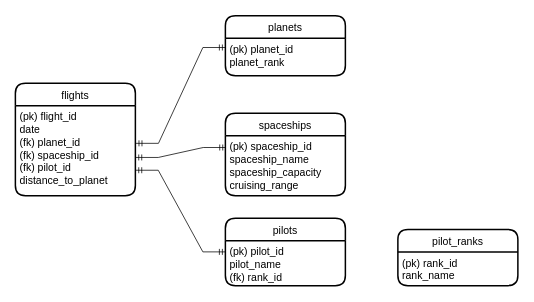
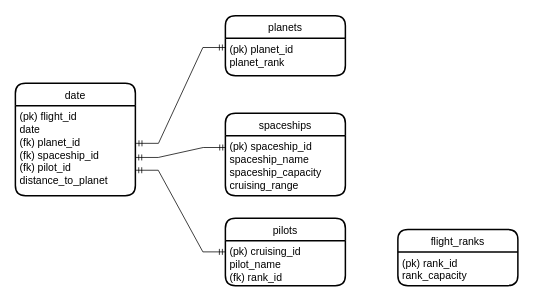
  <mxCell id="0" />
  <mxCell id="1" parent="0" />
- <mxCell id="2" value="flights" style="swimlane;childLayout=stackLayout;horizontal=1;startSize=30;horizontalStack=0;rounded=1;fontSize=14;fontStyle=0;strokeWidth=2;resizeParent=0;resizeLast=1;shadow=0;dashed=0;align=center;" parent="1" vertex="1"><mxGeometry x="20" y="110" width="160" height="150" as="geometry" /></mxCell>
+ <mxCell id="2" value="date" style="swimlane;childLayout=stackLayout;horizontal=1;startSize=30;horizontalStack=0;rounded=1;fontSize=14;fontStyle=0;strokeWidth=2;resizeParent=0;resizeLast=1;shadow=0;dashed=0;align=center;" parent="1" vertex="1"><mxGeometry x="20" y="110" width="160" height="150" as="geometry" /></mxCell>
  <mxCell id="3" value="(pk) flight_id&#10;date&#10;(fk) planet_id&#10;(fk) spaceship_id&#10;(fk) pilot_id&#10;distance_to_planet" style="align=left;strokeColor=none;fillColor=none;spacingLeft=4;fontSize=14;verticalAlign=top;resizable=0;rotatable=0;part=1;" parent="2" vertex="1"><mxGeometry y="30" width="160" height="120" as="geometry" /></mxCell>
  <mxCell id="4" value="spaceships" style="swimlane;childLayout=stackLayout;horizontal=1;startSize=30;horizontalStack=0;rounded=1;fontSize=14;fontStyle=0;strokeWidth=2;resizeParent=0;resizeLast=1;shadow=0;dashed=0;align=center;" parent="1" vertex="1"><mxGeometry x="300" y="150" width="160" height="110" as="geometry" /></mxCell>
  <mxCell id="5" value="(pk) spaceship_id&#10;spaceship_name&#10;spaceship_capacity&#10;cruising_range" style="align=left;strokeColor=none;fillColor=none;spacingLeft=4;fontSize=14;verticalAlign=top;resizable=0;rotatable=0;part=1;" parent="4" vertex="1"><mxGeometry y="30" width="160" height="80" as="geometry" /></mxCell>
  <mxCell id="6" value="pilots" style="swimlane;childLayout=stackLayout;horizontal=1;startSize=30;horizontalStack=0;rounded=1;fontSize=14;fontStyle=0;strokeWidth=2;resizeParent=0;resizeLast=1;shadow=0;dashed=0;align=center;" parent="1" vertex="1"><mxGeometry x="300" y="290" width="160" height="90" as="geometry" /></mxCell>
- <mxCell id="7" value="(pk) pilot_id&#10;pilot_name&#10;(fk) rank_id" style="align=left;strokeColor=none;fillColor=none;spacingLeft=4;fontSize=14;verticalAlign=top;resizable=0;rotatable=0;part=1;" parent="6" vertex="1"><mxGeometry y="30" width="160" height="60" as="geometry" /></mxCell>
+ <mxCell id="7" value="(pk) cruising_id&#10;pilot_name&#10;(fk) rank_id" style="align=left;strokeColor=none;fillColor=none;spacingLeft=4;fontSize=14;verticalAlign=top;resizable=0;rotatable=0;part=1;" parent="6" vertex="1"><mxGeometry y="30" width="160" height="60" as="geometry" /></mxCell>
  <mxCell id="8" value="planets" style="swimlane;childLayout=stackLayout;horizontal=1;startSize=30;horizontalStack=0;rounded=1;fontSize=14;fontStyle=0;strokeWidth=2;resizeParent=0;resizeLast=1;shadow=0;dashed=0;align=center;" parent="1" vertex="1"><mxGeometry x="300" y="20" width="160" height="80" as="geometry" /></mxCell>
  <mxCell id="9" value="(pk) planet_id&#10;planet_rank" style="align=left;strokeColor=none;fillColor=none;spacingLeft=4;fontSize=14;verticalAlign=top;resizable=0;rotatable=0;part=1;" parent="8" vertex="1"><mxGeometry y="30" width="160" height="50" as="geometry" /></mxCell>
- <mxCell id="10" value="pilot_ranks" style="swimlane;childLayout=stackLayout;horizontal=1;startSize=30;horizontalStack=0;rounded=1;fontSize=14;fontStyle=0;strokeWidth=2;resizeParent=0;resizeLast=1;shadow=0;dashed=0;align=center;" vertex="1" parent="1"><mxGeometry x="530" y="305" width="160" height="75" as="geometry" /></mxCell>
- <mxCell id="11" value="(pk) rank_id&#10;rank_name" style="align=left;strokeColor=none;fillColor=none;spacingLeft=4;fontSize=14;verticalAlign=top;resizable=0;rotatable=0;part=1;" vertex="1" parent="10"><mxGeometry y="30" width="160" height="45" as="geometry" /></mxCell>
+ <mxCell id="10" value="flight_ranks" style="swimlane;childLayout=stackLayout;horizontal=1;startSize=30;horizontalStack=0;rounded=1;fontSize=14;fontStyle=0;strokeWidth=2;resizeParent=0;resizeLast=1;shadow=0;dashed=0;align=center;" vertex="1" parent="1"><mxGeometry x="530" y="305" width="160" height="75" as="geometry" /></mxCell>
+ <mxCell id="11" value="(pk) rank_id&#10;rank_capacity" style="align=left;strokeColor=none;fillColor=none;spacingLeft=4;fontSize=14;verticalAlign=top;resizable=0;rotatable=0;part=1;" vertex="1" parent="10"><mxGeometry y="30" width="160" height="45" as="geometry" /></mxCell>
  <mxCell id="12" value="" style="edgeStyle=entityRelationEdgeStyle;fontSize=12;html=1;endArrow=ERmandOne;startArrow=ERmandOne;rounded=0;exitX=1.003;exitY=0.718;exitDx=0;exitDy=0;entryX=0;entryY=0.25;entryDx=0;entryDy=0;exitPerimeter=0;" edge="1" parent="1" source="3" target="7"><mxGeometry width="100" height="100" relative="1" as="geometry"><mxPoint x="320" y="270" as="sourcePoint" /><mxPoint x="420" y="170" as="targetPoint" /></mxGeometry></mxCell>
  <mxCell id="13" value="" style="edgeStyle=entityRelationEdgeStyle;fontSize=12;html=1;endArrow=ERmandOne;startArrow=ERmandOne;rounded=0;entryX=0.003;entryY=0.198;entryDx=0;entryDy=0;entryPerimeter=0;exitX=1.003;exitY=0.576;exitDx=0;exitDy=0;exitPerimeter=0;" edge="1" parent="1" source="3" target="5"><mxGeometry width="100" height="100" relative="1" as="geometry"><mxPoint x="200" y="200" as="sourcePoint" /><mxPoint x="300" y="100" as="targetPoint" /></mxGeometry></mxCell>
  <mxCell id="14" value="" style="edgeStyle=entityRelationEdgeStyle;fontSize=12;html=1;endArrow=ERmandOne;startArrow=ERmandOne;rounded=0;entryX=0;entryY=0.25;entryDx=0;entryDy=0;exitX=1.005;exitY=0.419;exitDx=0;exitDy=0;exitPerimeter=0;" edge="1" parent="1" source="3" target="9"><mxGeometry width="100" height="100" relative="1" as="geometry"><mxPoint x="260" y="220" as="sourcePoint" /><mxPoint x="360" y="120" as="targetPoint" /></mxGeometry></mxCell>
